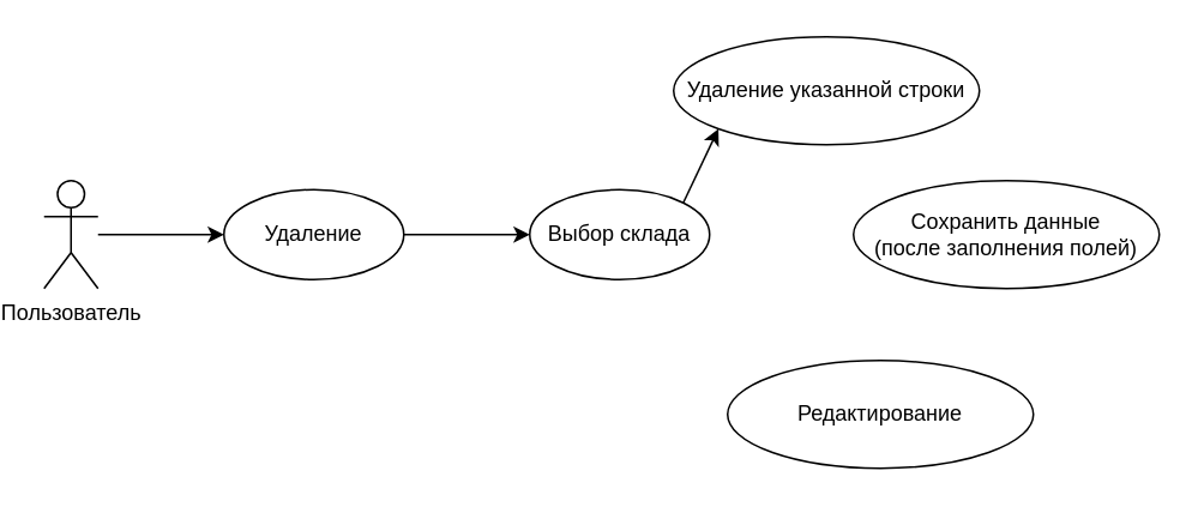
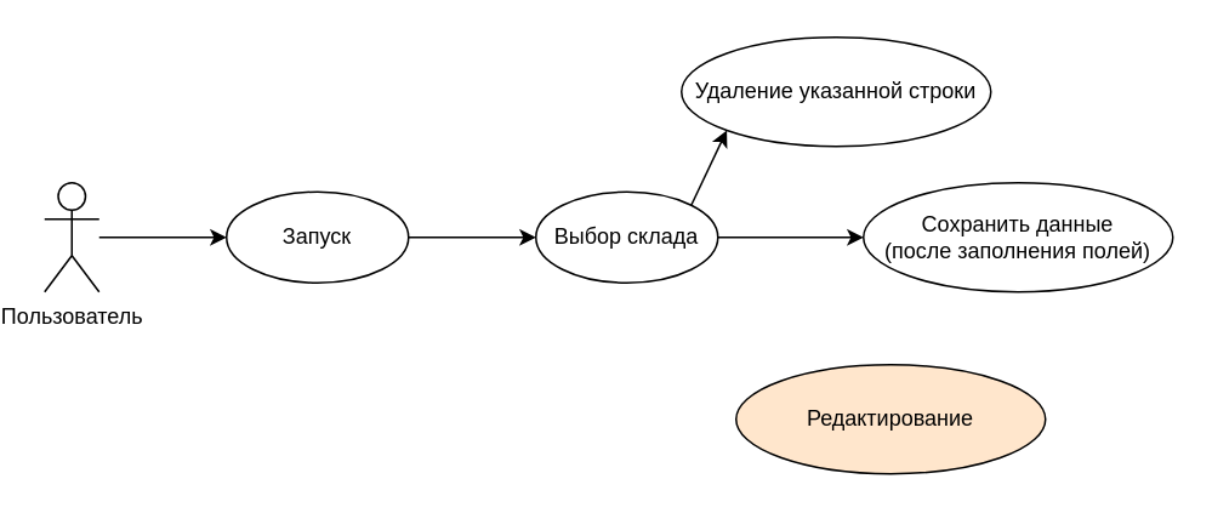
  <mxCell id="0" />
  <mxCell id="1" parent="0" />
  <mxCell id="2" style="edgeStyle=orthogonalEdgeStyle;rounded=0;orthogonalLoop=1;jettySize=auto;html=1;entryX=0;entryY=0.5;entryDx=0;entryDy=0;" edge="1" parent="1" source="3" target="5"><mxGeometry relative="1" as="geometry" /></mxCell>
  <mxCell id="3" value="Пользователь" style="shape=umlActor;verticalLabelPosition=bottom;verticalAlign=top;html=1;outlineConnect=0;" vertex="1" parent="1"><mxGeometry x="20" y="100" width="30" height="60" as="geometry" /></mxCell>
  <mxCell id="4" style="edgeStyle=orthogonalEdgeStyle;rounded=0;orthogonalLoop=1;jettySize=auto;html=1;exitX=1;exitY=0.5;exitDx=0;exitDy=0;entryX=0;entryY=0.5;entryDx=0;entryDy=0;" edge="1" parent="1" source="5" target="7"><mxGeometry relative="1" as="geometry" /></mxCell>
- <mxCell id="5" value="Удаление" style="ellipse;whiteSpace=wrap;html=1;" vertex="1" parent="1"><mxGeometry x="120" y="105" width="100" height="50" as="geometry" /></mxCell>
+ <mxCell id="5" value="Запуск" style="ellipse;whiteSpace=wrap;html=1;" vertex="1" parent="1"><mxGeometry x="120" y="105" width="100" height="50" as="geometry" /></mxCell>
+ <mxCell id="6" style="edgeStyle=orthogonalEdgeStyle;rounded=0;orthogonalLoop=1;jettySize=auto;html=1;exitX=1;exitY=0.5;exitDx=0;exitDy=0;entryX=0;entryY=0.5;entryDx=0;entryDy=0;" edge="1" parent="1" source="7" target="8"><mxGeometry relative="1" as="geometry" /></mxCell>
  <mxCell id="7" value="Выбор склада" style="ellipse;whiteSpace=wrap;html=1;" vertex="1" parent="1"><mxGeometry x="290" y="105" width="100" height="50" as="geometry" /></mxCell>
  <mxCell id="8" value="Сохранить данные&lt;br&gt;(после заполнения полей)" style="ellipse;whiteSpace=wrap;html=1;" vertex="1" parent="1"><mxGeometry x="470" y="100" width="170" height="60" as="geometry" /></mxCell>
  <mxCell id="9" value="Удаление указанной строки" style="ellipse;whiteSpace=wrap;html=1;" vertex="1" parent="1"><mxGeometry x="370" y="20" width="170" height="60" as="geometry" /></mxCell>
- <mxCell id="10" value="Редактирование" style="ellipse;whiteSpace=wrap;html=1;" vertex="1" parent="1"><mxGeometry x="400" y="200" width="170" height="60" as="geometry" /></mxCell>
+ <mxCell id="10" value="Редактирование" style="ellipse;whiteSpace=wrap;html=1;fillColor=#ffe6cc;" vertex="1" parent="1"><mxGeometry x="400" y="200" width="170" height="60" as="geometry" /></mxCell>
  <mxCell id="11" value="" style="endArrow=classic;html=1;rounded=0;exitX=1;exitY=0;exitDx=0;exitDy=0;entryX=0;entryY=1;entryDx=0;entryDy=0;" edge="1" parent="1" source="7" target="9"><mxGeometry width="50" height="50" relative="1" as="geometry"><mxPoint x="315" y="30" as="sourcePoint" /><mxPoint x="365" y="91" as="targetPoint" /></mxGeometry></mxCell>
